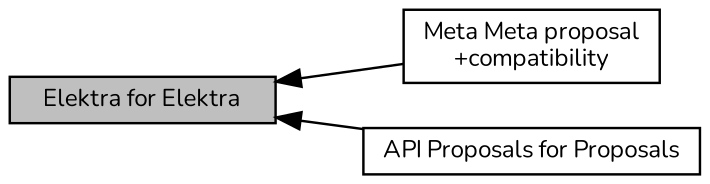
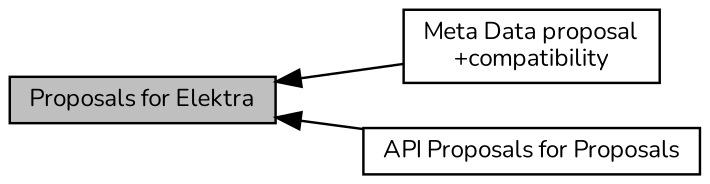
  digraph {
    fontname=Nunito
    rankdir=LR
    node [color=black fillcolor=white fontname=Nunito fontsize=10 shape=box style=filled]
    edge [dir=back fontname=Nunito fontsize=10 labelfontname=Helvetica labelfontsize=10 shape=plaintext style=solid]
-   n1 [fillcolor=grey75 fontcolor=black height=0.2 label="Elektra for Elektra" width=0.4]
-   n2 [height=0.2 label="Meta Meta proposal\l+compatibility" width=0.4]
+   n1 [fillcolor=grey75 fontcolor=black height=0.2 label="Proposals for Elektra" width=0.4]
+   n2 [height=0.2 label="Meta Data proposal\l+compatibility" width=0.4]
    n3 [height=0.2 label="API Proposals for Proposals" width=0.4]
    n1 -> n2
    n1 -> n3
  }
